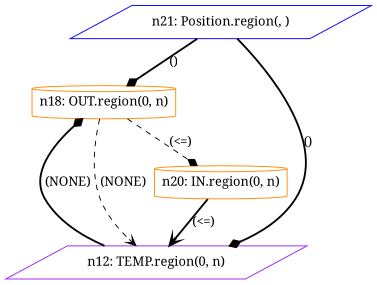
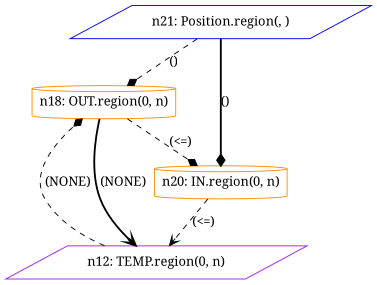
  digraph {
    fontname="Noto Serif"
    node [color=darkorange fontname="Noto Serif" shape=cylinder]
    edge [arrowhead=diamond fontname="Noto Serif" style=bold]
    n1 [label="n18: OUT.region(0, n)"]
    n2 [color=purple label="n12: TEMP.region(0, n)" shape=parallelogram]
    n3 [label="n20: IN.region(0, n)"]
    n4 [color=blue label="n21: Position.region(, )" shape=parallelogram]
-   n1 -> n2 [arrowhead=vee label="(NONE)" style=dashed]
+   n1 -> n2 [arrowhead=vee label="(NONE)"]
    n1 -> n3 [label="(<=)" style=dashed]
-   n2 -> n1 [label="(NONE)"]
-   n3 -> n2 [arrowhead=vee label="(<=)"]
-   n4 -> n1 [label="()"]
-   n4 -> n2 [label="()"]
+   n2 -> n1 [label="(NONE)" style=dashed]
+   n3 -> n2 [arrowhead=vee label="(<=)" style=dashed]
+   n4 -> n1 [label="()" style=dashed]
+   n4 -> n3 [label="()"]
  }
